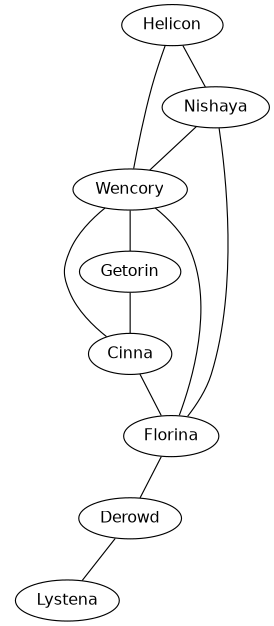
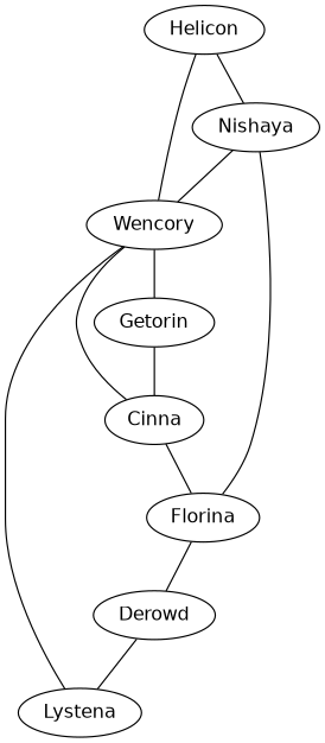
  graph {
    fontname="DejaVu Sans"
    node [fontname="DejaVu Sans"]
    edge [fontname="DejaVu Sans"]
    Helicon
    Nishaya
    Wencory
    Getorin
    Cinna
    Lystena
    Florina
    Derowd
    Helicon -- Nishaya
    Helicon -- Wencory
    Nishaya -- Wencory
    Wencory -- Getorin
    Wencory -- Cinna
-   Wencory -- Florina
+   Wencory -- Lystena
    Getorin -- Cinna
    Cinna -- Florina
    Florina -- Nishaya
    Florina -- Derowd
    Derowd -- Lystena
  }
